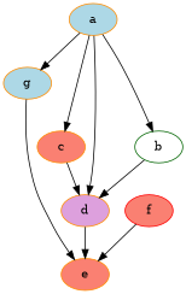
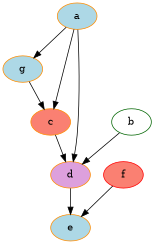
  strict digraph {
    node [color=darkorange fillcolor=lightblue style=filled]
    a
    b [color=darkgreen fillcolor=white]
    c [fillcolor=salmon]
    d [fillcolor=plum]
    g
-   e [fillcolor=salmon]
+   e
    f [color=red fillcolor=salmon]
-   a -> b
    a -> c
    a -> d
    a -> g
    b -> d
    c -> d
    d -> e
-   g -> e
+   g -> c
    f -> e
  }
